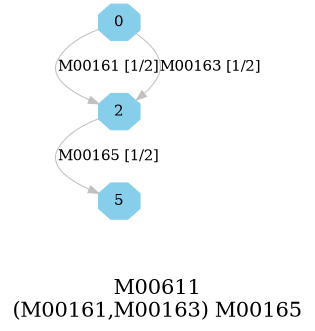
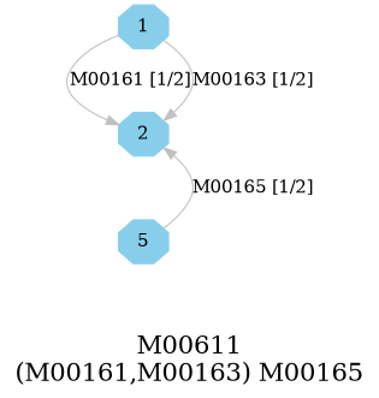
  digraph {
    fontsize=20
    label="M00611\n(M00161,M00163) M00165"
    node [color=skyblue shape=octagon style=filled]
    edge [color=grey]
-   0 [height=.3 width=.3]
+   0 [height=.3 width=.3 label=1]
    n2 [height=.3 label=5 width=.3]
    2 [height=.3 width=.3]
    subgraph sub_1 {
      0
      n2
      2
    }
    0 -> 2 [label="M00161 [1/2]"]
    0 -> 2 [label="M00163 [1/2]"]
-   2 -> n2 [label="M00165 [1/2]"]
+   n2 -> 2 [label="M00165 [1/2]"]
  }
